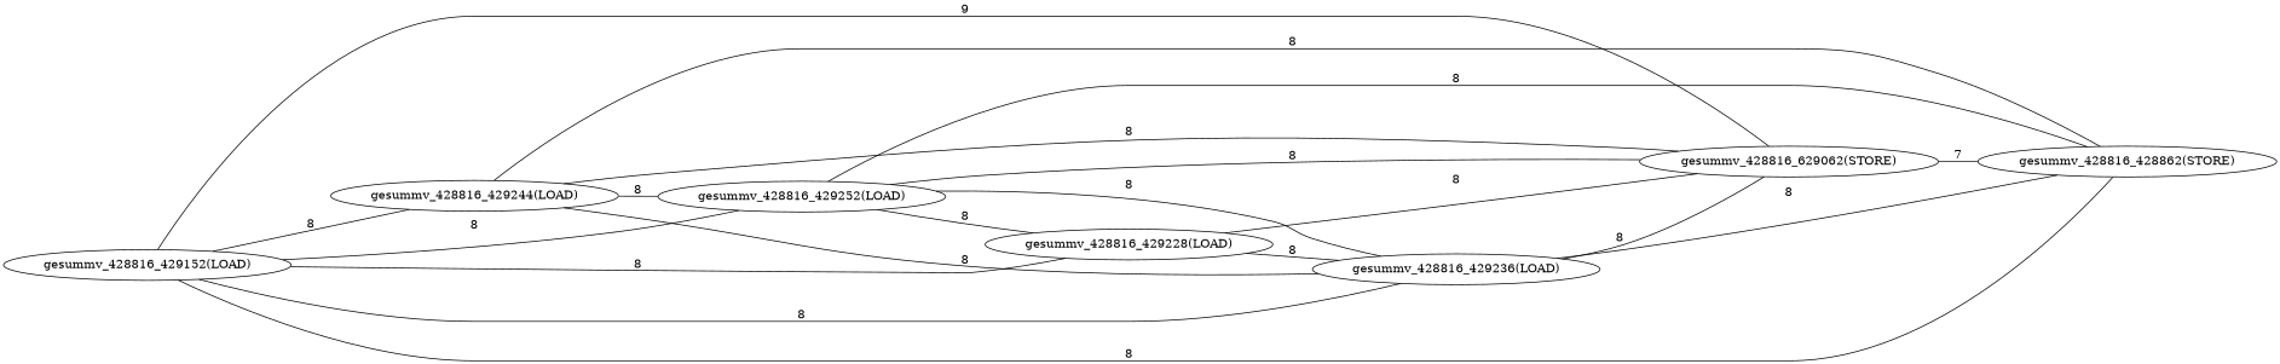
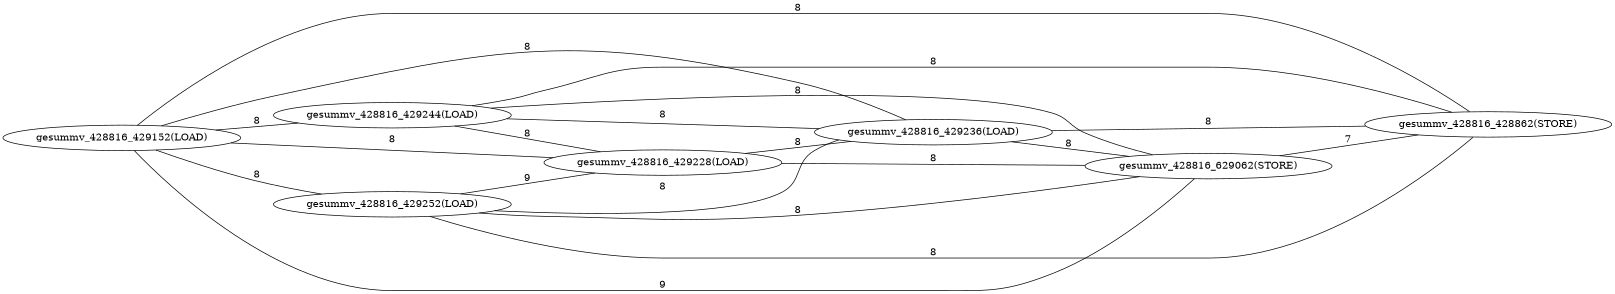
  graph {
    rankdir=LR
    n1 [label="gesummv_428816_428862(STORE)"]
    n2 [label="gesummv_428816_629062(STORE)"]
    n3 [label="gesummv_428816_429228(LOAD)"]
    n4 [label="gesummv_428816_429236(LOAD)"]
    n5 [label="gesummv_428816_429244(LOAD)"]
    n6 [label="gesummv_428816_429252(LOAD)"]
    n7 [label="gesummv_428816_429152(LOAD)"]
    n2 -- n1 [label=7]
    n3 -- n2 [label=8]
    n3 -- n4 [label=8]
    n4 -- n1 [label=8]
    n4 -- n2 [label=8]
    n5 -- n1 [label=8]
    n5 -- n2 [label=8]
-   n5 -- n6 [label=8]
+   n5 -- n3 [label=8]
    n5 -- n4 [label=8]
    n6 -- n1 [label=8]
    n6 -- n2 [label=8]
-   n6 -- n3 [label=8]
+   n6 -- n3 [label=9]
    n6 -- n4 [label=8]
    n7 -- n1 [label=8]
    n7 -- n2 [label=9]
    n7 -- n3 [label=8]
    n7 -- n4 [label=8]
    n7 -- n5 [label=8]
    n7 -- n6 [label=8]
  }
